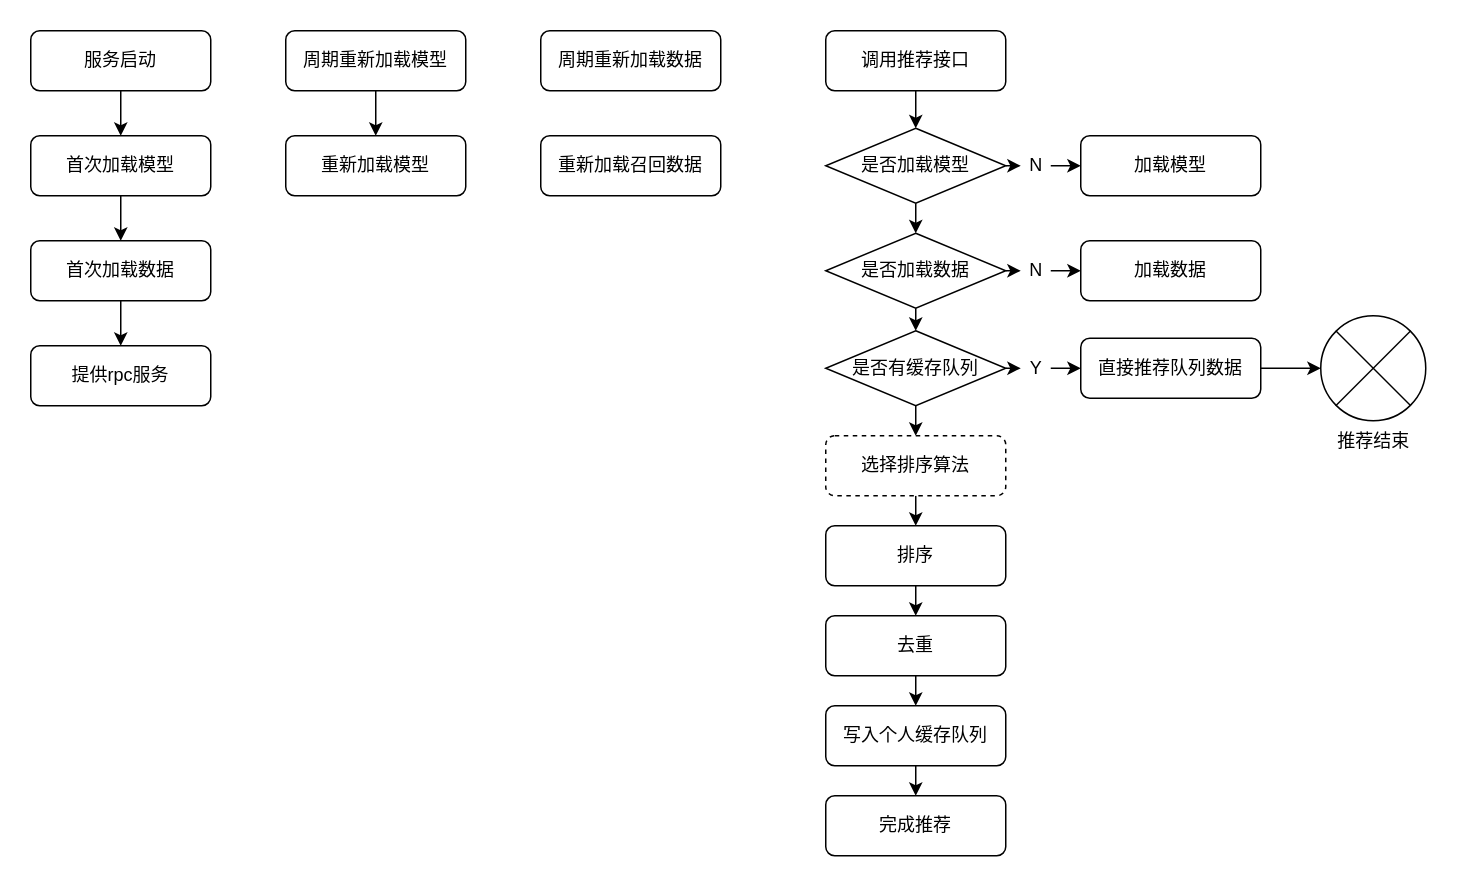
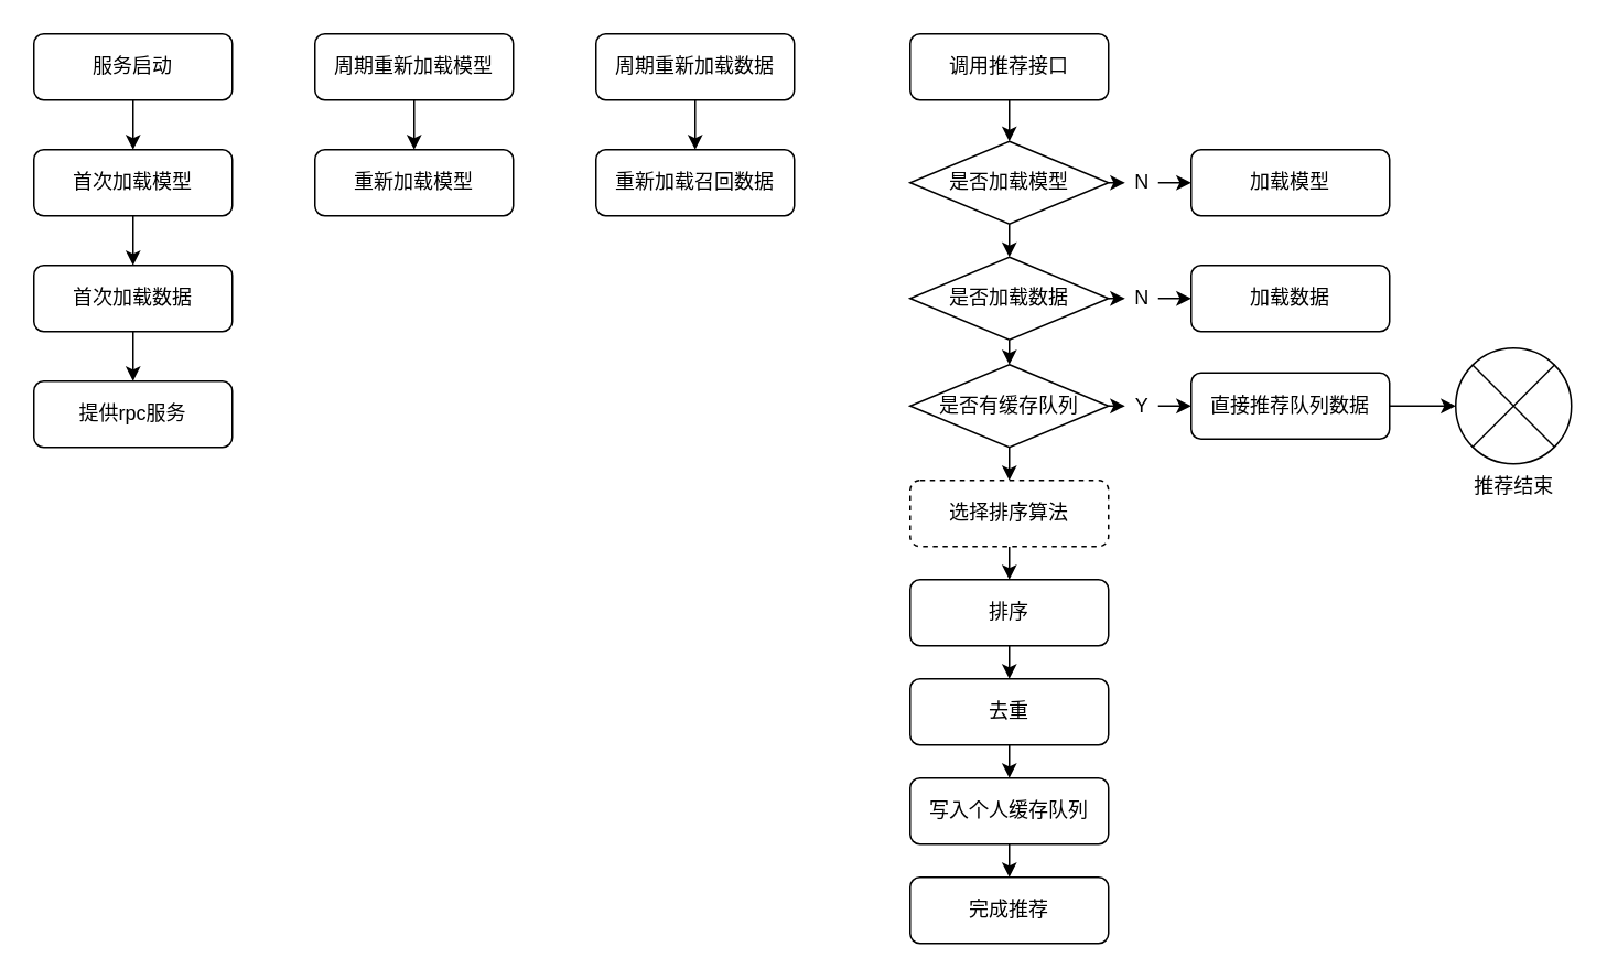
  <mxCell id="0" />
  <mxCell id="1" parent="0" />
  <mxCell id="2" value="" style="edgeStyle=orthogonalEdgeStyle;rounded=0;orthogonalLoop=1;jettySize=auto;html=1;" edge="1" parent="1" source="3" target="5"><mxGeometry relative="1" as="geometry" /></mxCell>
  <mxCell id="3" value="服务启动" style="rounded=1;whiteSpace=wrap;html=1;fontSize=12;glass=0;strokeWidth=1;shadow=0;" vertex="1" parent="1"><mxGeometry x="20" y="20" width="120" height="40" as="geometry" /></mxCell>
  <mxCell id="4" value="" style="edgeStyle=orthogonalEdgeStyle;rounded=0;orthogonalLoop=1;jettySize=auto;html=1;" edge="1" parent="1" source="5" target="7"><mxGeometry relative="1" as="geometry" /></mxCell>
  <mxCell id="5" value="首次加载模型" style="rounded=1;whiteSpace=wrap;html=1;fontSize=12;glass=0;strokeWidth=1;shadow=0;" vertex="1" parent="1"><mxGeometry x="20" y="90" width="120" height="40" as="geometry" /></mxCell>
  <mxCell id="6" value="" style="edgeStyle=orthogonalEdgeStyle;rounded=0;orthogonalLoop=1;jettySize=auto;html=1;" edge="1" parent="1" source="7" target="8"><mxGeometry relative="1" as="geometry" /></mxCell>
  <mxCell id="7" value="首次加载数据" style="rounded=1;whiteSpace=wrap;html=1;fontSize=12;glass=0;strokeWidth=1;shadow=0;" vertex="1" parent="1"><mxGeometry x="20" y="160" width="120" height="40" as="geometry" /></mxCell>
  <mxCell id="8" value="提供rpc服务" style="rounded=1;whiteSpace=wrap;html=1;fontSize=12;glass=0;strokeWidth=1;shadow=0;" vertex="1" parent="1"><mxGeometry x="20" y="230" width="120" height="40" as="geometry" /></mxCell>
  <mxCell id="9" style="edgeStyle=orthogonalEdgeStyle;rounded=0;orthogonalLoop=1;jettySize=auto;html=1;exitX=0.5;exitY=1;exitDx=0;exitDy=0;entryX=0.5;entryY=0;entryDx=0;entryDy=0;" edge="1" parent="1" source="10" target="13"><mxGeometry relative="1" as="geometry" /></mxCell>
  <mxCell id="10" value="调用推荐接口" style="rounded=1;whiteSpace=wrap;html=1;fontSize=12;glass=0;strokeWidth=1;shadow=0;" vertex="1" parent="1"><mxGeometry x="550" y="20" width="120" height="40" as="geometry" /></mxCell>
  <mxCell id="11" style="edgeStyle=orthogonalEdgeStyle;rounded=0;orthogonalLoop=1;jettySize=auto;html=1;exitX=1;exitY=0.5;exitDx=0;exitDy=0;entryX=0;entryY=0.5;entryDx=0;entryDy=0;" edge="1" parent="1" source="15" target="14"><mxGeometry relative="1" as="geometry" /></mxCell>
  <mxCell id="12" style="edgeStyle=orthogonalEdgeStyle;rounded=0;orthogonalLoop=1;jettySize=auto;html=1;exitX=0.5;exitY=1;exitDx=0;exitDy=0;entryX=0.5;entryY=0;entryDx=0;entryDy=0;" edge="1" parent="1" source="13" target="19"><mxGeometry relative="1" as="geometry" /></mxCell>
  <mxCell id="13" value="是否加载模型" style="rhombus;whiteSpace=wrap;html=1;" vertex="1" parent="1"><mxGeometry x="550" y="85" width="120" height="50" as="geometry" /></mxCell>
  <mxCell id="14" value="加载模型" style="rounded=1;whiteSpace=wrap;html=1;fontSize=12;glass=0;strokeWidth=1;shadow=0;" vertex="1" parent="1"><mxGeometry x="720" y="90" width="120" height="40" as="geometry" /></mxCell>
  <mxCell id="15" value="N" style="text;html=1;align=center;verticalAlign=middle;resizable=0;points=[];autosize=1;" vertex="1" parent="1"><mxGeometry x="680" y="100" width="20" height="20" as="geometry" /></mxCell>
  <mxCell id="16" style="edgeStyle=orthogonalEdgeStyle;rounded=0;orthogonalLoop=1;jettySize=auto;html=1;exitX=1;exitY=0.5;exitDx=0;exitDy=0;entryX=0;entryY=0.5;entryDx=0;entryDy=0;" edge="1" parent="1" source="13" target="15"><mxGeometry relative="1" as="geometry"><mxPoint x="670" y="110" as="sourcePoint" /><mxPoint x="720" y="110" as="targetPoint" /></mxGeometry></mxCell>
  <mxCell id="17" style="edgeStyle=orthogonalEdgeStyle;rounded=0;orthogonalLoop=1;jettySize=auto;html=1;exitX=1;exitY=0.5;exitDx=0;exitDy=0;entryX=0;entryY=0.5;entryDx=0;entryDy=0;" edge="1" parent="1" source="21" target="20"><mxGeometry relative="1" as="geometry" /></mxCell>
  <mxCell id="18" style="edgeStyle=orthogonalEdgeStyle;rounded=0;orthogonalLoop=1;jettySize=auto;html=1;exitX=0.5;exitY=1;exitDx=0;exitDy=0;entryX=0.5;entryY=0;entryDx=0;entryDy=0;" edge="1" parent="1" source="19" target="25"><mxGeometry relative="1" as="geometry" /></mxCell>
  <mxCell id="19" value="是否加载数据" style="rhombus;whiteSpace=wrap;html=1;" vertex="1" parent="1"><mxGeometry x="550" y="155" width="120" height="50" as="geometry" /></mxCell>
  <mxCell id="20" value="加载数据" style="rounded=1;whiteSpace=wrap;html=1;fontSize=12;glass=0;strokeWidth=1;shadow=0;" vertex="1" parent="1"><mxGeometry x="720" y="160" width="120" height="40" as="geometry" /></mxCell>
  <mxCell id="21" value="N" style="text;html=1;align=center;verticalAlign=middle;resizable=0;points=[];autosize=1;" vertex="1" parent="1"><mxGeometry x="680" y="170" width="20" height="20" as="geometry" /></mxCell>
  <mxCell id="22" style="edgeStyle=orthogonalEdgeStyle;rounded=0;orthogonalLoop=1;jettySize=auto;html=1;exitX=1;exitY=0.5;exitDx=0;exitDy=0;entryX=0;entryY=0.5;entryDx=0;entryDy=0;" edge="1" parent="1" source="19" target="21"><mxGeometry relative="1" as="geometry"><mxPoint x="670" y="180" as="sourcePoint" /><mxPoint x="720" y="180" as="targetPoint" /></mxGeometry></mxCell>
  <mxCell id="23" style="edgeStyle=orthogonalEdgeStyle;rounded=0;orthogonalLoop=1;jettySize=auto;html=1;exitX=1;exitY=0.5;exitDx=0;exitDy=0;entryX=0;entryY=0.5;entryDx=0;entryDy=0;" edge="1" parent="1" source="28" target="27"><mxGeometry relative="1" as="geometry" /></mxCell>
  <mxCell id="24" style="edgeStyle=orthogonalEdgeStyle;rounded=0;orthogonalLoop=1;jettySize=auto;html=1;exitX=0.5;exitY=1;exitDx=0;exitDy=0;entryX=0.5;entryY=0;entryDx=0;entryDy=0;" edge="1" parent="1" source="25" target="31"><mxGeometry relative="1" as="geometry" /></mxCell>
  <mxCell id="25" value="是否有缓存队列" style="rhombus;whiteSpace=wrap;html=1;" vertex="1" parent="1"><mxGeometry x="550" y="220" width="120" height="50" as="geometry" /></mxCell>
  <mxCell id="26" value="" style="edgeStyle=orthogonalEdgeStyle;rounded=0;orthogonalLoop=1;jettySize=auto;html=1;" edge="1" parent="1" source="27" target="32"><mxGeometry relative="1" as="geometry" /></mxCell>
  <mxCell id="27" value="直接推荐队列数据" style="rounded=1;whiteSpace=wrap;html=1;fontSize=12;glass=0;strokeWidth=1;shadow=0;" vertex="1" parent="1"><mxGeometry x="720" y="225" width="120" height="40" as="geometry" /></mxCell>
  <mxCell id="28" value="Y" style="text;html=1;align=center;verticalAlign=middle;resizable=0;points=[];autosize=1;" vertex="1" parent="1"><mxGeometry x="680" y="235" width="20" height="20" as="geometry" /></mxCell>
  <mxCell id="29" style="edgeStyle=orthogonalEdgeStyle;rounded=0;orthogonalLoop=1;jettySize=auto;html=1;exitX=1;exitY=0.5;exitDx=0;exitDy=0;entryX=0;entryY=0.5;entryDx=0;entryDy=0;" edge="1" parent="1" source="25" target="28"><mxGeometry relative="1" as="geometry"><mxPoint x="670" y="245" as="sourcePoint" /><mxPoint x="720" y="245" as="targetPoint" /></mxGeometry></mxCell>
  <mxCell id="30" style="edgeStyle=orthogonalEdgeStyle;rounded=0;orthogonalLoop=1;jettySize=auto;html=1;exitX=0.5;exitY=1;exitDx=0;exitDy=0;entryX=0.5;entryY=0;entryDx=0;entryDy=0;" edge="1" parent="1" source="31" target="34"><mxGeometry relative="1" as="geometry" /></mxCell>
  <mxCell id="31" value="选择排序算法" style="rounded=1;whiteSpace=wrap;html=1;fontSize=12;glass=0;strokeWidth=1;shadow=0;dashed=1;" vertex="1" parent="1"><mxGeometry x="550" y="290" width="120" height="40" as="geometry" /></mxCell>
  <mxCell id="32" value="推荐结束" style="verticalLabelPosition=bottom;verticalAlign=top;html=1;shape=mxgraph.flowchart.or;" vertex="1" parent="1"><mxGeometry x="880" y="210" width="70" height="70" as="geometry" /></mxCell>
  <mxCell id="33" style="edgeStyle=orthogonalEdgeStyle;rounded=0;orthogonalLoop=1;jettySize=auto;html=1;exitX=0.5;exitY=1;exitDx=0;exitDy=0;entryX=0.5;entryY=0;entryDx=0;entryDy=0;" edge="1" parent="1" source="34" target="36"><mxGeometry relative="1" as="geometry" /></mxCell>
  <mxCell id="34" value="排序" style="rounded=1;whiteSpace=wrap;html=1;fontSize=12;glass=0;strokeWidth=1;shadow=0;" vertex="1" parent="1"><mxGeometry x="550" y="350" width="120" height="40" as="geometry" /></mxCell>
  <mxCell id="35" style="edgeStyle=orthogonalEdgeStyle;rounded=0;orthogonalLoop=1;jettySize=auto;html=1;exitX=0.5;exitY=1;exitDx=0;exitDy=0;entryX=0.5;entryY=0;entryDx=0;entryDy=0;" edge="1" parent="1" source="36" target="38"><mxGeometry relative="1" as="geometry" /></mxCell>
  <mxCell id="36" value="去重" style="rounded=1;whiteSpace=wrap;html=1;fontSize=12;glass=0;strokeWidth=1;shadow=0;" vertex="1" parent="1"><mxGeometry x="550" y="410" width="120" height="40" as="geometry" /></mxCell>
  <mxCell id="37" style="edgeStyle=orthogonalEdgeStyle;rounded=0;orthogonalLoop=1;jettySize=auto;html=1;exitX=0.5;exitY=1;exitDx=0;exitDy=0;entryX=0.5;entryY=0;entryDx=0;entryDy=0;" edge="1" parent="1" source="38" target="39"><mxGeometry relative="1" as="geometry" /></mxCell>
  <mxCell id="38" value="写入个人缓存队列" style="rounded=1;whiteSpace=wrap;html=1;fontSize=12;glass=0;strokeWidth=1;shadow=0;" vertex="1" parent="1"><mxGeometry x="550" y="470" width="120" height="40" as="geometry" /></mxCell>
  <mxCell id="39" value="完成推荐" style="rounded=1;whiteSpace=wrap;html=1;fontSize=12;glass=0;strokeWidth=1;shadow=0;" vertex="1" parent="1"><mxGeometry x="550" y="530" width="120" height="40" as="geometry" /></mxCell>
  <mxCell id="40" style="edgeStyle=orthogonalEdgeStyle;rounded=0;orthogonalLoop=1;jettySize=auto;html=1;exitX=0.5;exitY=1;exitDx=0;exitDy=0;entryX=0.5;entryY=0;entryDx=0;entryDy=0;" edge="1" parent="1" source="41" target="42"><mxGeometry relative="1" as="geometry" /></mxCell>
  <mxCell id="41" value="周期重新加载模型" style="rounded=1;whiteSpace=wrap;html=1;fontSize=12;glass=0;strokeWidth=1;shadow=0;" vertex="1" parent="1"><mxGeometry x="190" y="20" width="120" height="40" as="geometry" /></mxCell>
  <mxCell id="42" value="重新加载模型" style="rounded=1;whiteSpace=wrap;html=1;fontSize=12;glass=0;strokeWidth=1;shadow=0;" vertex="1" parent="1"><mxGeometry x="190" y="90" width="120" height="40" as="geometry" /></mxCell>
+ <mxCell id="43" style="edgeStyle=orthogonalEdgeStyle;rounded=0;orthogonalLoop=1;jettySize=auto;html=1;exitX=0.5;exitY=1;exitDx=0;exitDy=0;entryX=0.5;entryY=0;entryDx=0;entryDy=0;" edge="1" parent="1" source="44" target="45"><mxGeometry relative="1" as="geometry" /></mxCell>
  <mxCell id="44" value="周期重新加载数据" style="rounded=1;whiteSpace=wrap;html=1;fontSize=12;glass=0;strokeWidth=1;shadow=0;" vertex="1" parent="1"><mxGeometry x="360" y="20" width="120" height="40" as="geometry" /></mxCell>
  <mxCell id="45" value="重新加载召回数据" style="rounded=1;whiteSpace=wrap;html=1;fontSize=12;glass=0;strokeWidth=1;shadow=0;" vertex="1" parent="1"><mxGeometry x="360" y="90" width="120" height="40" as="geometry" /></mxCell>
